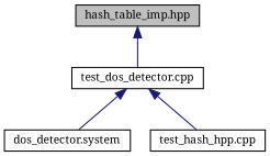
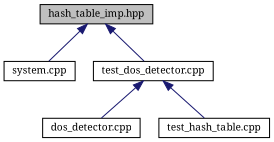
  digraph {
    fontname="Noto Serif"
    node [color=black fillcolor=white fontname="Noto Serif" fontsize=10 shape=record style=filled]
    edge [color=midnightblue dir=back fontname="Noto Serif" fontsize=10 labelfontname=Helvetica labelfontsize=10 style=solid]
    n1 [fillcolor=grey75 fontcolor=black height=0.2 label="hash_table_imp.hpp" width=0.4]
+   n2 [height=0.2 label="system.cpp" width=0.4]
    n3 [height=0.2 label="test_dos_detector.cpp" width=0.4]
-   n4 [height=0.2 label="dos_detector.system" width=0.4]
-   n5 [height=0.2 label="test_hash_hpp.cpp" width=0.4]
+   n4 [height=0.2 label="dos_detector.cpp" width=0.4]
+   n5 [height=0.2 label="test_hash_table.cpp" width=0.4]
+   n1 -> n2
    n1 -> n3
    n3 -> n4
    n3 -> n5
  }
